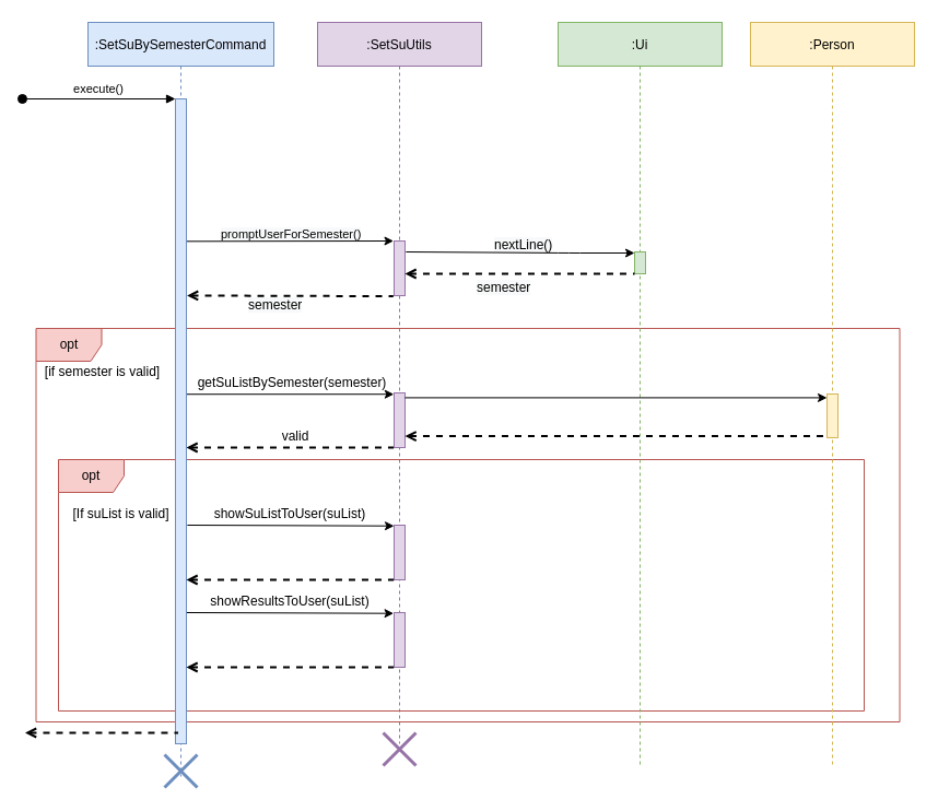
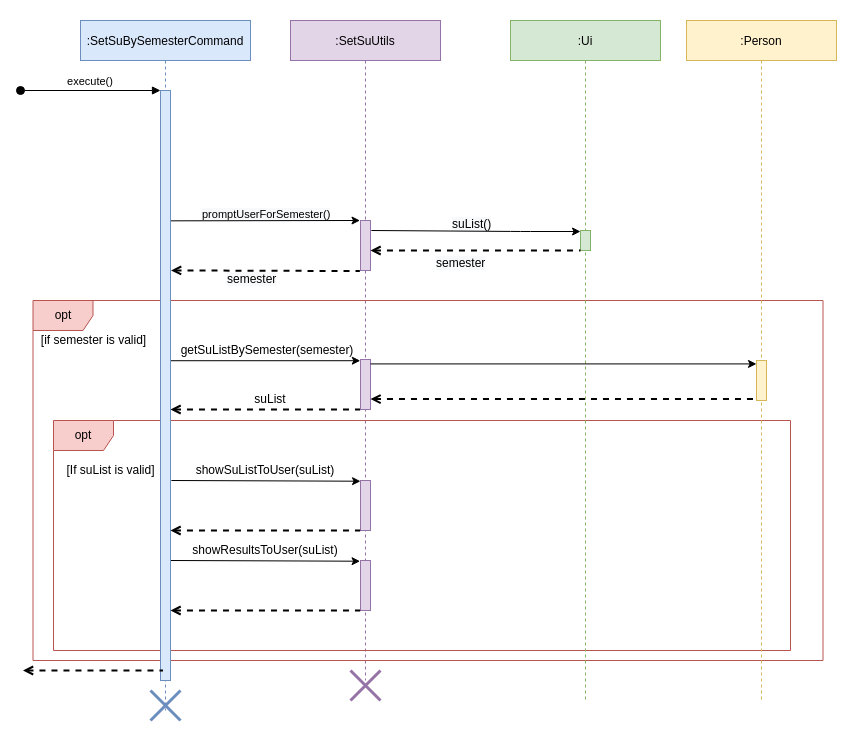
  <mxCell id="0" />
  <mxCell id="1" parent="0" />
- <mxCell id="2" value="&lt;span style=&quot;color: rgb(0, 0, 0); font-family: helvetica; font-size: 12px; font-style: normal; font-weight: 400; letter-spacing: normal; text-align: center; text-indent: 0px; text-transform: none; word-spacing: 0px; background-color: rgb(248, 249, 250); display: inline; float: none;&quot;&gt;nextLine()&lt;/span&gt;" style="text;whiteSpace=wrap;html=1;" parent="1" vertex="1"><mxGeometry x="450" y="210" width="80" height="30" as="geometry" /></mxCell>
+ <mxCell id="2" value="&lt;span style=&quot;color: rgb(0, 0, 0); font-family: helvetica; font-size: 12px; font-style: normal; font-weight: 400; letter-spacing: normal; text-align: center; text-indent: 0px; text-transform: none; word-spacing: 0px; background-color: rgb(248, 249, 250); display: inline; float: none;&quot;&gt;suList()&lt;/span&gt;" style="text;whiteSpace=wrap;html=1;" parent="1" vertex="1"><mxGeometry x="450" y="210" width="80" height="30" as="geometry" /></mxCell>
  <mxCell id="3" value=":SetSuUtils" style="shape=umlLifeline;perimeter=lifelinePerimeter;container=0;collapsible=0;recursiveResize=0;rounded=0;shadow=0;strokeWidth=1;fillColor=#e1d5e7;strokeColor=#9673a6;" parent="1" vertex="1"><mxGeometry x="290" y="20" width="150" height="660" as="geometry" /></mxCell>
  <mxCell id="4" value="opt" style="shape=umlFrame;whiteSpace=wrap;html=1;fillColor=#f8cecc;strokeColor=#b85450;" parent="1" vertex="1"><mxGeometry x="32.5" y="300" width="790" height="360" as="geometry" /></mxCell>
  <mxCell id="5" value="opt" style="shape=umlFrame;whiteSpace=wrap;html=1;fillColor=#f8cecc;strokeColor=#b85450;" parent="1" vertex="1"><mxGeometry x="53" y="420" width="737" height="230" as="geometry" /></mxCell>
  <mxCell id="6" value=":SetSuBySemesterCommand" style="shape=umlLifeline;perimeter=lifelinePerimeter;container=0;collapsible=0;recursiveResize=0;rounded=0;shadow=0;strokeWidth=1;fillColor=#dae8fc;strokeColor=#6c8ebf;" parent="1" vertex="1"><mxGeometry x="80" y="20" width="170" height="690" as="geometry" /></mxCell>
  <mxCell id="7" value=":Ui" style="shape=umlLifeline;perimeter=lifelinePerimeter;container=0;collapsible=0;recursiveResize=0;rounded=0;shadow=0;strokeWidth=1;fillColor=#d5e8d4;strokeColor=#82b366;" parent="1" vertex="1"><mxGeometry x="510" y="20" width="150" height="680" as="geometry" /></mxCell>
  <mxCell id="8" value="" style="endArrow=none;dashed=1;html=1;strokeWidth=2;entryX=-0.067;entryY=1.011;entryDx=0;entryDy=0;entryPerimeter=0;startArrow=open;startFill=0;exitX=1.056;exitY=0.305;exitDx=0;exitDy=0;exitPerimeter=0;" parent="1" source="13" target="15" edge="1"><mxGeometry width="50" height="50" relative="1" as="geometry"><mxPoint x="250" y="260" as="sourcePoint" /><mxPoint x="300" y="210" as="targetPoint" /></mxGeometry></mxCell>
  <mxCell id="9" value="" style="endArrow=none;dashed=1;html=1;strokeWidth=2;entryX=-0.033;entryY=1.011;entryDx=0;entryDy=0;entryPerimeter=0;exitX=1.3;exitY=0.179;exitDx=0;exitDy=0;exitPerimeter=0;startArrow=open;startFill=0;" parent="1" edge="1"><mxGeometry width="50" height="50" relative="1" as="geometry"><mxPoint x="170" y="409" as="sourcePoint" /><mxPoint x="359.67" y="409.11" as="targetPoint" /></mxGeometry></mxCell>
  <mxCell id="10" value="" style="endArrow=classic;html=1;exitX=1.042;exitY=0.458;exitDx=0;exitDy=0;exitPerimeter=0;entryX=-0.02;entryY=0.007;entryDx=0;entryDy=0;entryPerimeter=0;" parent="1" source="13" edge="1"><mxGeometry width="50" height="50" relative="1" as="geometry"><mxPoint x="176" y="260" as="sourcePoint" /><mxPoint x="359.8" y="360.21" as="targetPoint" /></mxGeometry></mxCell>
  <mxCell id="11" value="getSuListBySemester(semester)" style="text;html=1;strokeColor=none;fillColor=none;align=center;verticalAlign=middle;whiteSpace=wrap;rounded=0;" parent="1" vertex="1"><mxGeometry x="237" y="340" width="60" height="20" as="geometry" /></mxCell>
- <mxCell id="12" value="valid" style="text;html=1;strokeColor=none;fillColor=none;align=center;verticalAlign=middle;whiteSpace=wrap;rounded=0;" parent="1" vertex="1"><mxGeometry x="230" y="389" width="80" height="20" as="geometry" /></mxCell>
+ <mxCell id="12" value="suList" style="text;html=1;strokeColor=none;fillColor=none;align=center;verticalAlign=middle;whiteSpace=wrap;rounded=0;" parent="1" vertex="1"><mxGeometry x="230" y="389" width="80" height="20" as="geometry" /></mxCell>
  <mxCell id="13" value="" style="points=[];perimeter=orthogonalPerimeter;rounded=0;shadow=0;strokeWidth=1;fillColor=#dae8fc;strokeColor=#6c8ebf;" parent="1" vertex="1"><mxGeometry x="160" y="90" width="10" height="590" as="geometry" /></mxCell>
  <mxCell id="14" value="execute()" style="verticalAlign=bottom;startArrow=oval;endArrow=block;startSize=8;shadow=0;strokeWidth=1;labelBackgroundColor=none;" parent="1" edge="1"><mxGeometry x="70" y="20" as="geometry"><mxPoint y="90" as="sourcePoint" x="20" /><mxPoint x="160" y="90" as="targetPoint" /></mxGeometry></mxCell>
  <mxCell id="15" value="" style="points=[];perimeter=orthogonalPerimeter;rounded=0;shadow=0;strokeWidth=1;fillColor=#e1d5e7;strokeColor=#9673a6;" parent="1" vertex="1"><mxGeometry x="360" y="220" width="10" height="50" as="geometry" /></mxCell>
  <mxCell id="16" value="" style="shape=umlDestroy;whiteSpace=wrap;html=1;strokeWidth=3;fillColor=#dae8fc;strokeColor=#6c8ebf;" parent="1" vertex="1"><mxGeometry x="150" y="690" width="30" height="30" as="geometry" /></mxCell>
  <mxCell id="17" value="" style="shape=umlDestroy;whiteSpace=wrap;html=1;strokeWidth=3;fillColor=#e1d5e7;strokeColor=#9673a6;" parent="1" vertex="1"><mxGeometry x="350" y="670" width="30" height="30" as="geometry" /></mxCell>
  <mxCell id="18" value="[if semester is valid]" style="text;html=1;align=center;verticalAlign=middle;resizable=0;points=[];autosize=1;" parent="1" vertex="1"><mxGeometry x="32.5" y="330" width="120" height="20" as="geometry" /></mxCell>
  <mxCell id="19" value="" style="endArrow=classic;html=1;entryX=-0.067;entryY=-0.011;entryDx=0;entryDy=0;entryPerimeter=0;exitX=1.033;exitY=0.3;exitDx=0;exitDy=0;exitPerimeter=0;" parent="1" edge="1"><mxGeometry width="50" height="50" relative="1" as="geometry"><mxPoint x="170.5" y="220.33" as="sourcePoint" /><mxPoint x="359.5" y="220" as="targetPoint" /></mxGeometry></mxCell>
  <mxCell id="20" value="&lt;span style=&quot;color: rgb(0 , 0 , 0) ; font-family: &amp;#34;helvetica&amp;#34; ; font-size: 11px ; font-style: normal ; font-weight: 400 ; letter-spacing: normal ; text-align: center ; text-indent: 0px ; text-transform: none ; word-spacing: 0px ; background-color: rgb(248 , 249 , 250) ; display: inline ; float: none&quot;&gt;promptUserForSemester()&lt;/span&gt;" style="text;whiteSpace=wrap;html=1;" parent="1" vertex="1"><mxGeometry x="200" y="200" width="70" height="30" as="geometry" /></mxCell>
  <mxCell id="21" value="" style="points=[];perimeter=orthogonalPerimeter;rounded=0;shadow=0;strokeWidth=1;fillColor=#d5e8d4;strokeColor=#82b366;" parent="1" vertex="1"><mxGeometry x="580" y="230" width="10" height="20" as="geometry" /></mxCell>
  <mxCell id="22" value="" style="endArrow=classic;html=1;exitX=1.067;exitY=0.385;exitDx=0;exitDy=0;exitPerimeter=0;" parent="1" edge="1"><mxGeometry width="50" height="50" relative="1" as="geometry"><mxPoint x="370.87" y="230" as="sourcePoint" /><mxPoint x="580" y="231" as="targetPoint" /><Array as="points"><mxPoint x="520" y="231" /></Array></mxGeometry></mxCell>
  <mxCell id="23" value="" style="endArrow=none;dashed=1;html=1;strokeWidth=2;entryX=-0.067;entryY=1.011;entryDx=0;entryDy=0;entryPerimeter=0;startArrow=open;startFill=0;exitX=1;exitY=0.6;exitDx=0;exitDy=0;exitPerimeter=0;" parent="1" source="15" edge="1"><mxGeometry width="50" height="50" relative="1" as="geometry"><mxPoint x="385.694" y="250" as="sourcePoint" /><mxPoint x="580" y="250" as="targetPoint" /></mxGeometry></mxCell>
  <mxCell id="24" value="&lt;span style=&quot;color: rgb(0 , 0 , 0) ; font-family: &amp;#34;helvetica&amp;#34; ; font-size: 12px ; font-style: normal ; font-weight: 400 ; letter-spacing: normal ; text-align: center ; text-indent: 0px ; text-transform: none ; word-spacing: 0px ; background-color: rgb(248 , 249 , 250) ; display: inline ; float: none&quot;&gt;semester&lt;/span&gt;" style="text;whiteSpace=wrap;html=1;" parent="1" vertex="1"><mxGeometry x="434" y="249" width="80" height="30" as="geometry" /></mxCell>
  <mxCell id="25" value="&lt;span style=&quot;color: rgb(0 , 0 , 0) ; font-family: &amp;#34;helvetica&amp;#34; ; font-size: 12px ; font-style: normal ; font-weight: 400 ; letter-spacing: normal ; text-align: center ; text-indent: 0px ; text-transform: none ; word-spacing: 0px ; background-color: rgb(248 , 249 , 250) ; display: inline ; float: none&quot;&gt;semester&lt;/span&gt;" style="text;whiteSpace=wrap;html=1;" parent="1" vertex="1"><mxGeometry x="225" y="265" width="80" height="30" as="geometry" /></mxCell>
  <mxCell id="26" value="" style="points=[];perimeter=orthogonalPerimeter;rounded=0;shadow=0;strokeWidth=1;fillColor=#e1d5e7;strokeColor=#9673a6;" parent="1" vertex="1"><mxGeometry x="360" y="359" width="10" height="50" as="geometry" /></mxCell>
  <mxCell id="27" value="[If suList&amp;nbsp;is valid]" style="text;html=1;align=center;verticalAlign=middle;resizable=0;points=[];autosize=1;" parent="1" vertex="1"><mxGeometry x="60" y="460" width="100" height="20" as="geometry" /></mxCell>
  <mxCell id="28" value="" style="points=[];perimeter=orthogonalPerimeter;rounded=0;shadow=0;strokeWidth=1;fillColor=#e1d5e7;strokeColor=#9673a6;" parent="1" vertex="1"><mxGeometry x="360" y="480" width="10" height="50" as="geometry" /></mxCell>
  <mxCell id="29" value="" style="points=[];perimeter=orthogonalPerimeter;rounded=0;shadow=0;strokeWidth=1;fillColor=#e1d5e7;strokeColor=#9673a6;" parent="1" vertex="1"><mxGeometry x="360" y="560" width="10" height="50" as="geometry" /></mxCell>
  <mxCell id="30" value="showSuListToUser(suList)" style="text;html=1;strokeColor=none;fillColor=none;align=center;verticalAlign=middle;whiteSpace=wrap;rounded=0;" parent="1" vertex="1"><mxGeometry x="235" y="460" width="60" height="20" as="geometry" /></mxCell>
  <mxCell id="31" value="" style="endArrow=classic;html=1;exitX=1.067;exitY=0.385;exitDx=0;exitDy=0;exitPerimeter=0;entryX=-0.02;entryY=0.007;entryDx=0;entryDy=0;entryPerimeter=0;" parent="1" edge="1"><mxGeometry width="50" height="50" relative="1" as="geometry"><mxPoint x="170.87" y="480" as="sourcePoint" /><mxPoint x="360" y="480.71" as="targetPoint" /></mxGeometry></mxCell>
  <mxCell id="32" value="" style="endArrow=classic;html=1;exitX=1.067;exitY=0.385;exitDx=0;exitDy=0;exitPerimeter=0;entryX=-0.02;entryY=0.007;entryDx=0;entryDy=0;entryPerimeter=0;" parent="1" edge="1"><mxGeometry width="50" height="50" relative="1" as="geometry"><mxPoint x="170.43" y="560" as="sourcePoint" /><mxPoint x="359.56" y="560.71" as="targetPoint" /></mxGeometry></mxCell>
  <mxCell id="33" value="" style="endArrow=none;dashed=1;html=1;strokeWidth=2;entryX=-0.033;entryY=1.011;entryDx=0;entryDy=0;entryPerimeter=0;exitX=1.3;exitY=0.179;exitDx=0;exitDy=0;exitPerimeter=0;startArrow=open;startFill=0;" parent="1" edge="1"><mxGeometry width="50" height="50" relative="1" as="geometry"><mxPoint x="170" y="530" as="sourcePoint" /><mxPoint x="359.67" y="530.11" as="targetPoint" /></mxGeometry></mxCell>
  <mxCell id="34" value="&lt;span style=&quot;color: rgba(0 , 0 , 0 , 0) ; font-family: monospace ; font-size: 0px ; background-color: rgb(248 , 249 , 250)&quot;&gt;%3CmxGraphModel%3E%3Croot%3E%3CmxCell%20id%3D%220%22%2F%3E%3CmxCell%20id%3D%221%22%20parent%3D%220%22%2F%3E%3CmxCell%20id%3D%222%22%20value%3D%22%22%20style%3D%22endArrow%3Dnone%3Bdashed%3D1%3Bhtml%3D1%3BstrokeWidth%3D2%3BentryX%3D-0.033%3BentryY%3D1.011%3BentryDx%3D0%3BentryDy%3D0%3BentryPerimeter%3D0%3BexitX%3D1.3%3BexitY%3D0.179%3BexitDx%3D0%3BexitDy%3D0%3BexitPerimeter%3D0%3BstartArrow%3Dopen%3BstartFill%3D0%3B%22%20edge%3D%221%22%20parent%3D%221%22%3E%3CmxGeometry%20width%3D%2250%22%20height%3D%2250%22%20relative%3D%221%22%20as%3D%22geometry%22%3E%3CmxPoint%20x%3D%22150%22%20y%3D%22610%22%20as%3D%22sourcePoint%22%2F%3E%3CmxPoint%20x%3D%22339.67%22%20y%3D%22610.11%22%20as%3D%22targetPoint%22%2F%3E%3CArray%20as%3D%22points%22%3E%3CmxPoint%20x%3D%22237.84%22%20y%3D%22610%22%2F%3E%3C%2FArray%3E%3C%2FmxGeometry%3E%3C%2FmxCell%3E%3C%2Froot%3E%3C%2FmxGraphModel%3E&lt;/span&gt;" style="endArrow=none;dashed=1;html=1;strokeWidth=2;entryX=-0.033;entryY=1.011;entryDx=0;entryDy=0;entryPerimeter=0;exitX=1.3;exitY=0.179;exitDx=0;exitDy=0;exitPerimeter=0;startArrow=open;startFill=0;" parent="1" edge="1"><mxGeometry width="50" height="50" relative="1" as="geometry"><mxPoint x="170" y="610" as="sourcePoint" /><mxPoint x="359.67" y="610.11" as="targetPoint" /><Array as="points"><mxPoint x="257.84" y="610" /></Array></mxGeometry></mxCell>
  <mxCell id="35" value="showResultsToUser(suList)" style="text;html=1;strokeColor=none;fillColor=none;align=center;verticalAlign=middle;whiteSpace=wrap;rounded=0;" parent="1" vertex="1"><mxGeometry x="235" y="540" width="60" height="20" as="geometry" /></mxCell>
  <mxCell id="36" value=":Person" style="shape=umlLifeline;perimeter=lifelinePerimeter;container=0;collapsible=0;recursiveResize=0;rounded=0;shadow=0;strokeWidth=1;fillColor=#fff2cc;strokeColor=#d6b656;" parent="1" vertex="1"><mxGeometry x="686" y="20" width="150" height="680" as="geometry" /></mxCell>
  <mxCell id="37" value="" style="points=[];perimeter=orthogonalPerimeter;rounded=0;shadow=0;strokeWidth=1;fillColor=#fff2cc;strokeColor=#d6b656;" parent="1" vertex="1"><mxGeometry x="756" y="360" width="10" height="40" as="geometry" /></mxCell>
  <mxCell id="38" value="" style="endArrow=classic;html=1;exitX=1.124;exitY=0.481;exitDx=0;exitDy=0;exitPerimeter=0;" parent="1" edge="1"><mxGeometry width="50" height="50" relative="1" as="geometry"><mxPoint x="370" y="363.41" as="sourcePoint" /><mxPoint x="756" y="363.41" as="targetPoint" /></mxGeometry></mxCell>
  <mxCell id="39" value="" style="endArrow=none;dashed=1;html=1;strokeWidth=2;entryX=-0.033;entryY=1.011;entryDx=0;entryDy=0;entryPerimeter=0;startArrow=open;startFill=0;" parent="1" source="26" edge="1"><mxGeometry width="50" height="50" relative="1" as="geometry"><mxPoint x="566.33" y="398.41" as="sourcePoint" /><mxPoint x="756" y="398.52" as="targetPoint" /></mxGeometry></mxCell>
  <mxCell id="40" value="" style="endArrow=none;dashed=1;html=1;strokeWidth=2;entryX=-0.033;entryY=1.011;entryDx=0;entryDy=0;entryPerimeter=0;startArrow=open;startFill=0;" parent="1" edge="1"><mxGeometry width="50" height="50" relative="1" as="geometry"><mxPoint x="22.5" y="670" as="sourcePoint" /><mxPoint x="162.5" y="670.11" as="targetPoint" /><Array as="points"><mxPoint x="60.67" y="670" /></Array></mxGeometry></mxCell>
